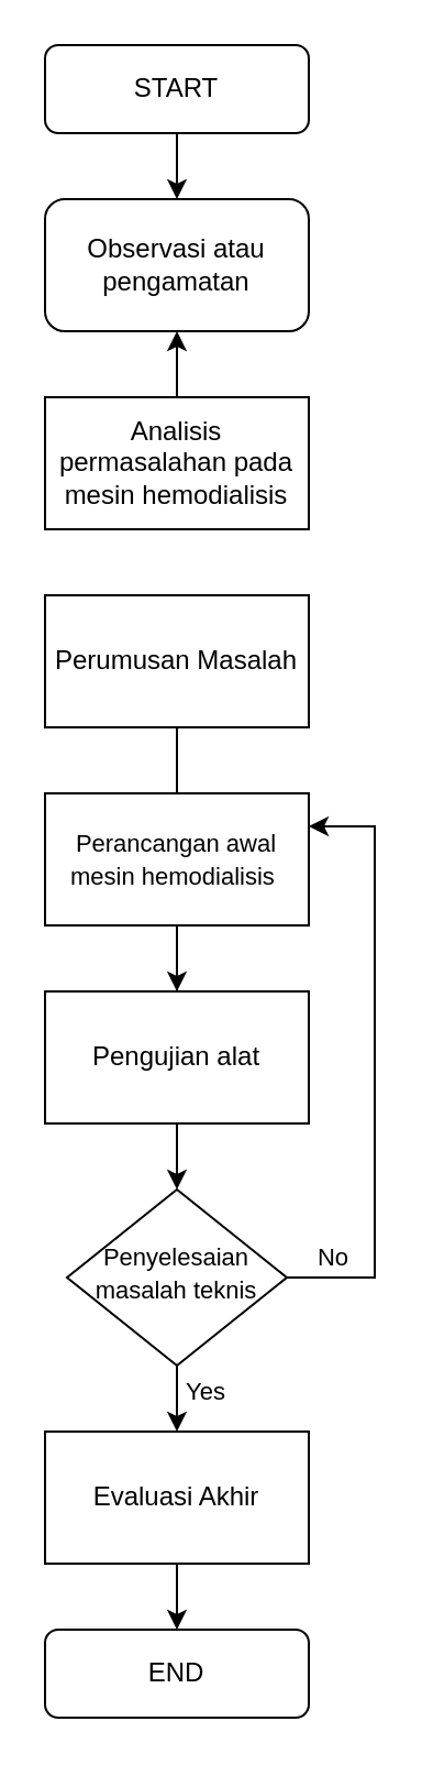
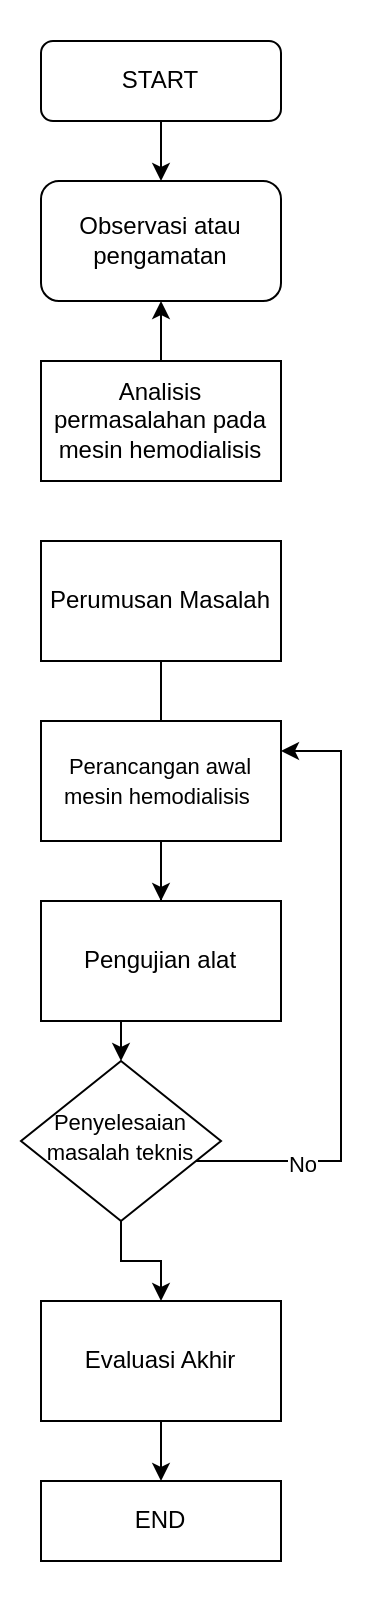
  <mxCell id="0" />
  <mxCell id="1" parent="0" />
  <mxCell id="2" value="" style="edgeStyle=orthogonalEdgeStyle;rounded=0;orthogonalLoop=1;jettySize=auto;html=1;fontSize=11;" edge="1" parent="1" source="3" target="4"><mxGeometry relative="1" as="geometry" /></mxCell>
  <mxCell id="3" value="START" style="rounded=1;whiteSpace=wrap;html=1;fontSize=12;glass=0;strokeWidth=1;shadow=0;" parent="1" vertex="1"><mxGeometry x="20" y="20" width="120" height="40" as="geometry" /></mxCell>
  <mxCell id="4" value="Observasi atau pengamatan" style="whiteSpace=wrap;html=1;rounded=1;" vertex="1" parent="1"><mxGeometry x="20" y="90" width="120" height="60" as="geometry" /></mxCell>
  <mxCell id="5" value="" style="edgeStyle=orthogonalEdgeStyle;rounded=0;orthogonalLoop=1;jettySize=auto;html=1;fontSize=11;" edge="1" parent="1" source="6" target="4"><mxGeometry relative="1" as="geometry" /></mxCell>
  <mxCell id="6" value="Analisis permasalahan pada mesin hemodialisis" style="rounded=0;whiteSpace=wrap;html=1;" vertex="1" parent="1"><mxGeometry x="20" y="180" width="120" height="60" as="geometry" /></mxCell>
  <mxCell id="7" value="" style="edgeStyle=orthogonalEdgeStyle;rounded=0;orthogonalLoop=1;jettySize=auto;html=1;fontSize=11;" edge="1" parent="1" source="8" target="11"><mxGeometry relative="1" as="geometry" /></mxCell>
  <mxCell id="8" value="Perumusan Masalah" style="rounded=0;whiteSpace=wrap;html=1;" vertex="1" parent="1"><mxGeometry x="20" y="270" width="120" height="60" as="geometry" /></mxCell>
  <mxCell id="9" value="" style="edgeStyle=orthogonalEdgeStyle;rounded=0;orthogonalLoop=1;jettySize=auto;html=1;fontSize=11;" edge="1" parent="1" source="10" target="15"><mxGeometry relative="1" as="geometry" /></mxCell>
  <mxCell id="10" value="&lt;font style=&quot;font-size: 11px&quot;&gt;Perancangan awal mesin hemodialisis&amp;nbsp;&lt;/font&gt;" style="rounded=0;whiteSpace=wrap;html=1;" vertex="1" parent="1"><mxGeometry x="20" y="360" width="120" height="60" as="geometry" /></mxCell>
  <mxCell id="11" value="Pengujian alat" style="rounded=0;whiteSpace=wrap;html=1;" vertex="1" parent="1"><mxGeometry x="20" y="450" width="120" height="60" as="geometry" /></mxCell>
  <mxCell id="12" style="edgeStyle=orthogonalEdgeStyle;rounded=0;orthogonalLoop=1;jettySize=auto;html=1;entryX=1;entryY=0.25;entryDx=0;entryDy=0;fontSize=11;" edge="1" parent="1" source="15" target="10"><mxGeometry relative="1" as="geometry"><Array as="points"><mxPoint x="170" y="580" /><mxPoint x="170" y="375" /></Array></mxGeometry></mxCell>
  <mxCell id="13" value="No" style="edgeLabel;html=1;align=center;verticalAlign=middle;resizable=0;points=[];fontSize=11;" vertex="1" connectable="0" parent="12"><mxGeometry x="0.314" y="-1" relative="1" as="geometry"><mxPoint x="-21" y="131" as="offset" /></mxGeometry></mxCell>
  <mxCell id="14" value="" style="edgeStyle=orthogonalEdgeStyle;rounded=0;orthogonalLoop=1;jettySize=auto;html=1;fontSize=11;" edge="1" parent="1" source="15" target="17"><mxGeometry relative="1" as="geometry" /></mxCell>
- <mxCell id="15" value="&lt;font style=&quot;font-size: 11px&quot;&gt;Penyelesaian masalah teknis&lt;/font&gt;" style="rhombus;whiteSpace=wrap;html=1;shadow=0;fontFamily=Helvetica;fontSize=12;align=center;strokeWidth=1;spacing=6;spacingTop=-4;" vertex="1" parent="1"><mxGeometry x="30" y="540" width="100" height="80" as="geometry" /></mxCell>
+ <mxCell id="15" value="&lt;font style=&quot;font-size: 11px&quot;&gt;Penyelesaian masalah teknis&lt;/font&gt;" style="rhombus;whiteSpace=wrap;html=1;shadow=0;fontFamily=Helvetica;fontSize=12;align=center;strokeWidth=1;spacing=6;spacingTop=-4;" vertex="1" parent="1"><mxGeometry x="10" y="530" width="100" height="80" as="geometry" /></mxCell>
  <mxCell id="16" value="" style="edgeStyle=orthogonalEdgeStyle;rounded=0;orthogonalLoop=1;jettySize=auto;html=1;fontSize=11;" edge="1" parent="1" source="17" target="18"><mxGeometry relative="1" as="geometry" /></mxCell>
  <mxCell id="17" value="Evaluasi Akhir" style="rounded=0;whiteSpace=wrap;html=1;" vertex="1" parent="1"><mxGeometry x="20" y="650" width="120" height="60" as="geometry" /></mxCell>
- <mxCell id="18" value="END" style="rounded=1;whiteSpace=wrap;html=1;fontSize=12;glass=0;strokeWidth=1;shadow=0;" vertex="1" parent="1"><mxGeometry x="20" y="740" width="120" height="40" as="geometry" /></mxCell>
- <mxCell id="19" value="Yes" style="text;html=1;align=center;verticalAlign=middle;resizable=0;points=[];autosize=1;strokeColor=none;fillColor=none;fontSize=11;" vertex="1" parent="1"><mxGeometry x="78" y="622" width="30" height="20" as="geometry" /></mxCell>
+ <mxCell id="18" value="END" style="whiteSpace=wrap;html=1;fontSize=12;glass=0;strokeWidth=1;shadow=0;rounded=0;" vertex="1" parent="1"><mxGeometry x="20" y="740" width="120" height="40" as="geometry" /></mxCell>
